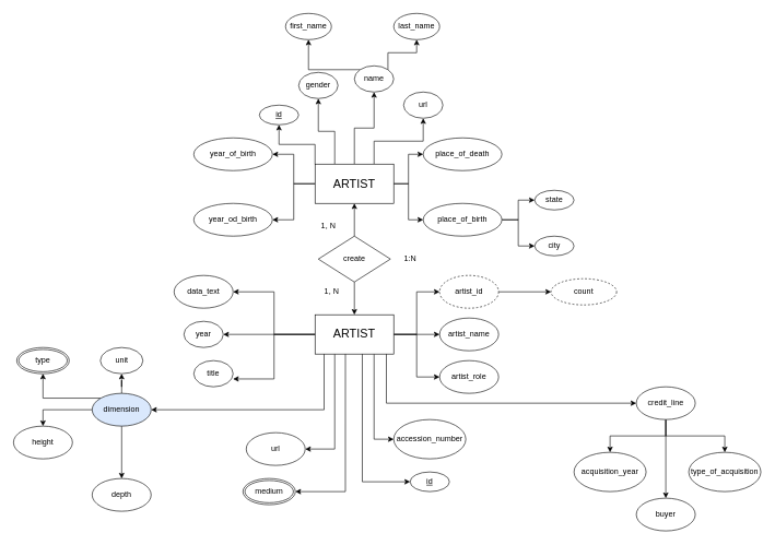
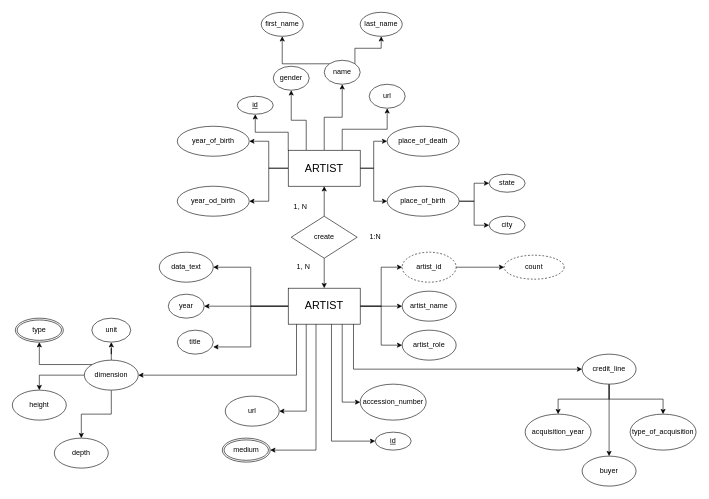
  <mxCell id="0" />
  <mxCell id="1" parent="0" />
  <mxCell id="2" style="edgeStyle=orthogonalEdgeStyle;rounded=0;orthogonalLoop=1;jettySize=auto;html=1;entryX=1;entryY=0.5;entryDx=0;entryDy=0;" edge="1" parent="1" source="10" target="12"><mxGeometry relative="1" as="geometry" /></mxCell>
  <mxCell id="3" style="edgeStyle=orthogonalEdgeStyle;rounded=0;orthogonalLoop=1;jettySize=auto;html=1;entryX=1;entryY=0.5;entryDx=0;entryDy=0;" edge="1" parent="1" source="10" target="11"><mxGeometry relative="1" as="geometry" /></mxCell>
  <mxCell id="4" style="edgeStyle=orthogonalEdgeStyle;rounded=0;orthogonalLoop=1;jettySize=auto;html=1;entryX=0;entryY=0.5;entryDx=0;entryDy=0;" edge="1" parent="1" source="10" target="15"><mxGeometry relative="1" as="geometry" /></mxCell>
  <mxCell id="5" style="edgeStyle=orthogonalEdgeStyle;rounded=0;orthogonalLoop=1;jettySize=auto;html=1;entryX=0;entryY=0.5;entryDx=0;entryDy=0;" edge="1" parent="1" source="10" target="18"><mxGeometry relative="1" as="geometry" /></mxCell>
  <mxCell id="6" style="edgeStyle=orthogonalEdgeStyle;rounded=0;orthogonalLoop=1;jettySize=auto;html=1;exitX=0;exitY=0;exitDx=0;exitDy=0;" edge="1" parent="1" source="10" target="19"><mxGeometry relative="1" as="geometry" /></mxCell>
  <mxCell id="7" style="edgeStyle=orthogonalEdgeStyle;rounded=0;orthogonalLoop=1;jettySize=auto;html=1;exitX=0.25;exitY=0;exitDx=0;exitDy=0;entryX=0.5;entryY=1;entryDx=0;entryDy=0;" edge="1" parent="1" source="10" target="20"><mxGeometry relative="1" as="geometry" /></mxCell>
  <mxCell id="8" style="edgeStyle=orthogonalEdgeStyle;rounded=0;orthogonalLoop=1;jettySize=auto;html=1;exitX=0.75;exitY=0;exitDx=0;exitDy=0;entryX=0.5;entryY=1;entryDx=0;entryDy=0;" edge="1" parent="1" source="10" target="21"><mxGeometry relative="1" as="geometry" /></mxCell>
  <mxCell id="9" style="edgeStyle=orthogonalEdgeStyle;rounded=0;orthogonalLoop=1;jettySize=auto;html=1;exitX=0.5;exitY=0;exitDx=0;exitDy=0;entryX=0.5;entryY=1;entryDx=0;entryDy=0;" edge="1" parent="1" source="10" target="24"><mxGeometry relative="1" as="geometry" /></mxCell>
  <mxCell id="10" value="&lt;font style=&quot;font-size: 18px;&quot;&gt;ARTIST&lt;/font&gt;" style="rounded=0;whiteSpace=wrap;html=1;" vertex="1" parent="1"><mxGeometry x="480" y="250" width="120" height="60" as="geometry" /></mxCell>
  <mxCell id="11" value="year_od_birth" style="ellipse;whiteSpace=wrap;html=1;" vertex="1" parent="1"><mxGeometry x="295" y="310" width="120" height="50" as="geometry" /></mxCell>
  <mxCell id="12" value="year_of_birth" style="ellipse;whiteSpace=wrap;html=1;" vertex="1" parent="1"><mxGeometry x="295" y="210" width="120" height="50" as="geometry" /></mxCell>
  <mxCell id="13" value="" style="edgeStyle=orthogonalEdgeStyle;rounded=0;orthogonalLoop=1;jettySize=auto;html=1;" edge="1" parent="1" source="15" target="16"><mxGeometry relative="1" as="geometry" /></mxCell>
  <mxCell id="14" style="edgeStyle=orthogonalEdgeStyle;rounded=0;orthogonalLoop=1;jettySize=auto;html=1;entryX=0;entryY=0.5;entryDx=0;entryDy=0;" edge="1" parent="1" source="15" target="17"><mxGeometry relative="1" as="geometry" /></mxCell>
  <mxCell id="15" value="place_of_birth" style="ellipse;whiteSpace=wrap;html=1;" vertex="1" parent="1"><mxGeometry x="645" y="310" width="120" height="50" as="geometry" /></mxCell>
  <mxCell id="16" value="city" style="ellipse;whiteSpace=wrap;html=1;" vertex="1" parent="1"><mxGeometry x="815" y="360" width="60" height="30" as="geometry" /></mxCell>
  <mxCell id="17" value="state" style="ellipse;whiteSpace=wrap;html=1;" vertex="1" parent="1"><mxGeometry x="815" y="290" width="60" height="30" as="geometry" /></mxCell>
  <mxCell id="18" value="place_of_death" style="ellipse;whiteSpace=wrap;html=1;" vertex="1" parent="1"><mxGeometry x="645" y="210" width="120" height="50" as="geometry" /></mxCell>
  <mxCell id="19" value="&lt;u&gt;id&lt;/u&gt;" style="ellipse;whiteSpace=wrap;html=1;" vertex="1" parent="1"><mxGeometry x="395" y="160" width="60" height="30" as="geometry" /></mxCell>
  <mxCell id="20" value="gender" style="ellipse;whiteSpace=wrap;html=1;" vertex="1" parent="1"><mxGeometry x="455" y="110" width="60" height="40" as="geometry" /></mxCell>
  <mxCell id="21" value="url" style="ellipse;whiteSpace=wrap;html=1;" vertex="1" parent="1"><mxGeometry x="615" y="140" width="60" height="40" as="geometry" /></mxCell>
  <mxCell id="22" style="edgeStyle=orthogonalEdgeStyle;rounded=0;orthogonalLoop=1;jettySize=auto;html=1;exitX=0;exitY=0;exitDx=0;exitDy=0;entryX=0.5;entryY=1;entryDx=0;entryDy=0;" edge="1" parent="1" source="24" target="25"><mxGeometry relative="1" as="geometry" /></mxCell>
  <mxCell id="23" style="edgeStyle=orthogonalEdgeStyle;rounded=0;orthogonalLoop=1;jettySize=auto;html=1;exitX=1;exitY=0;exitDx=0;exitDy=0;entryX=0.5;entryY=1;entryDx=0;entryDy=0;" edge="1" parent="1" source="24" target="26"><mxGeometry relative="1" as="geometry" /></mxCell>
  <mxCell id="24" value="name" style="ellipse;whiteSpace=wrap;html=1;" vertex="1" parent="1"><mxGeometry x="540" y="100" width="60" height="40" as="geometry" /></mxCell>
  <mxCell id="25" value="first_name" style="ellipse;whiteSpace=wrap;html=1;" vertex="1" parent="1"><mxGeometry x="435" y="20" width="70" height="40" as="geometry" /></mxCell>
  <mxCell id="26" value="last_name" style="ellipse;whiteSpace=wrap;html=1;" vertex="1" parent="1"><mxGeometry x="600" y="20" width="70" height="40" as="geometry" /></mxCell>
  <mxCell id="27" value="" style="edgeStyle=orthogonalEdgeStyle;rounded=0;orthogonalLoop=1;jettySize=auto;html=1;" edge="1" parent="1" source="29" target="10"><mxGeometry relative="1" as="geometry" /></mxCell>
  <mxCell id="28" value="" style="edgeStyle=orthogonalEdgeStyle;rounded=0;orthogonalLoop=1;jettySize=auto;html=1;" edge="1" parent="1" source="29" target="43"><mxGeometry relative="1" as="geometry" /></mxCell>
  <mxCell id="29" value="create" style="rhombus;whiteSpace=wrap;html=1;" vertex="1" parent="1"><mxGeometry x="485" y="360" width="110" height="70" as="geometry" /></mxCell>
  <mxCell id="30" value="1:N" style="text;html=1;align=center;verticalAlign=middle;resizable=0;points=[];autosize=1;strokeColor=none;fillColor=none;" vertex="1" parent="1"><mxGeometry x="605" y="380" width="40" height="30" as="geometry" /></mxCell>
  <mxCell id="31" value="1, N" style="text;html=1;align=center;verticalAlign=middle;resizable=0;points=[];autosize=1;strokeColor=none;fillColor=none;" vertex="1" parent="1"><mxGeometry x="475" y="330" width="50" height="30" as="geometry" /></mxCell>
  <mxCell id="32" style="edgeStyle=orthogonalEdgeStyle;rounded=0;orthogonalLoop=1;jettySize=auto;html=1;exitX=0;exitY=0.5;exitDx=0;exitDy=0;entryX=1;entryY=0.5;entryDx=0;entryDy=0;" edge="1" parent="1" source="43" target="45"><mxGeometry relative="1" as="geometry" /></mxCell>
  <mxCell id="33" style="edgeStyle=orthogonalEdgeStyle;rounded=0;orthogonalLoop=1;jettySize=auto;html=1;" edge="1" parent="1" source="43" target="46"><mxGeometry relative="1" as="geometry" /></mxCell>
  <mxCell id="34" value="" style="edgeStyle=orthogonalEdgeStyle;rounded=0;orthogonalLoop=1;jettySize=auto;html=1;" edge="1" parent="1" source="43" target="50"><mxGeometry relative="1" as="geometry" /></mxCell>
  <mxCell id="35" style="edgeStyle=orthogonalEdgeStyle;rounded=0;orthogonalLoop=1;jettySize=auto;html=1;entryX=0;entryY=0.5;entryDx=0;entryDy=0;" edge="1" parent="1" source="43" target="49"><mxGeometry relative="1" as="geometry" /></mxCell>
  <mxCell id="36" style="edgeStyle=orthogonalEdgeStyle;rounded=0;orthogonalLoop=1;jettySize=auto;html=1;entryX=0;entryY=0.5;entryDx=0;entryDy=0;" edge="1" parent="1" source="43" target="51"><mxGeometry relative="1" as="geometry" /></mxCell>
  <mxCell id="37" style="edgeStyle=orthogonalEdgeStyle;rounded=0;orthogonalLoop=1;jettySize=auto;html=1;exitX=0.907;exitY=0.989;exitDx=0;exitDy=0;entryX=0;entryY=0.5;entryDx=0;entryDy=0;exitPerimeter=0;" edge="1" parent="1" source="43" target="65"><mxGeometry relative="1" as="geometry" /></mxCell>
  <mxCell id="38" style="edgeStyle=orthogonalEdgeStyle;rounded=0;orthogonalLoop=1;jettySize=auto;html=1;exitX=0.115;exitY=0.989;exitDx=0;exitDy=0;entryX=1;entryY=0.5;entryDx=0;entryDy=0;exitPerimeter=0;" edge="1" parent="1" source="43" target="59"><mxGeometry relative="1" as="geometry" /></mxCell>
  <mxCell id="39" style="edgeStyle=orthogonalEdgeStyle;rounded=0;orthogonalLoop=1;jettySize=auto;html=1;exitX=0.75;exitY=1;exitDx=0;exitDy=0;entryX=0;entryY=0.5;entryDx=0;entryDy=0;" edge="1" parent="1" source="43" target="70"><mxGeometry relative="1" as="geometry" /></mxCell>
  <mxCell id="40" style="edgeStyle=orthogonalEdgeStyle;rounded=0;orthogonalLoop=1;jettySize=auto;html=1;exitX=0.386;exitY=0.989;exitDx=0;exitDy=0;entryX=1;entryY=0.5;entryDx=0;entryDy=0;fontStyle=4;exitPerimeter=0;" edge="1" parent="1" source="43" target="72"><mxGeometry relative="1" as="geometry" /></mxCell>
  <mxCell id="41" style="edgeStyle=orthogonalEdgeStyle;rounded=0;orthogonalLoop=1;jettySize=auto;html=1;exitX=0.25;exitY=1;exitDx=0;exitDy=0;entryX=1;entryY=0.5;entryDx=0;entryDy=0;" edge="1" parent="1" source="43" target="73"><mxGeometry relative="1" as="geometry" /></mxCell>
  <mxCell id="42" style="edgeStyle=orthogonalEdgeStyle;rounded=0;orthogonalLoop=1;jettySize=auto;html=1;exitX=0.601;exitY=0.989;exitDx=0;exitDy=0;entryX=0;entryY=0.5;entryDx=0;entryDy=0;exitPerimeter=0;" edge="1" parent="1" source="43" target="71"><mxGeometry relative="1" as="geometry" /></mxCell>
  <mxCell id="43" value="&lt;font style=&quot;font-size: 18px;&quot;&gt;ARTIST&lt;/font&gt;" style="rounded=0;whiteSpace=wrap;html=1;" vertex="1" parent="1"><mxGeometry x="480" y="480" width="120" height="60" as="geometry" /></mxCell>
  <mxCell id="44" value="1, N" style="text;html=1;align=center;verticalAlign=middle;resizable=0;points=[];autosize=1;strokeColor=none;fillColor=none;" vertex="1" parent="1"><mxGeometry x="480" y="430" width="50" height="30" as="geometry" /></mxCell>
  <mxCell id="45" value="data_text" style="ellipse;whiteSpace=wrap;html=1;" vertex="1" parent="1"><mxGeometry x="265" y="420" width="90" height="50" as="geometry" /></mxCell>
  <mxCell id="46" value="year" style="ellipse;whiteSpace=wrap;html=1;" vertex="1" parent="1"><mxGeometry x="280" y="490" width="60" height="40" as="geometry" /></mxCell>
  <mxCell id="47" value="title" style="ellipse;whiteSpace=wrap;html=1;" vertex="1" parent="1"><mxGeometry x="295" y="550" width="60" height="40" as="geometry" /></mxCell>
  <mxCell id="48" value="" style="edgeStyle=orthogonalEdgeStyle;rounded=0;orthogonalLoop=1;jettySize=auto;html=1;" edge="1" parent="1" source="49" target="53"><mxGeometry relative="1" as="geometry" /></mxCell>
  <mxCell id="49" value="artist_id" style="ellipse;whiteSpace=wrap;html=1;dashed=1;" vertex="1" parent="1"><mxGeometry x="670" y="420" width="90" height="50" as="geometry" /></mxCell>
  <mxCell id="50" value="artist_name" style="ellipse;whiteSpace=wrap;html=1;" vertex="1" parent="1"><mxGeometry x="670" y="485" width="90" height="50" as="geometry" /></mxCell>
  <mxCell id="51" value="artist_role" style="ellipse;whiteSpace=wrap;html=1;" vertex="1" parent="1"><mxGeometry x="670" y="550" width="90" height="50" as="geometry" /></mxCell>
  <mxCell id="52" style="edgeStyle=orthogonalEdgeStyle;rounded=0;orthogonalLoop=1;jettySize=auto;html=1;entryX=1;entryY=0.7;entryDx=0;entryDy=0;entryPerimeter=0;" edge="1" parent="1" source="43" target="47"><mxGeometry relative="1" as="geometry" /></mxCell>
  <mxCell id="53" value="count" style="ellipse;whiteSpace=wrap;html=1;align=center;dashed=1;" vertex="1" parent="1"><mxGeometry x="840" y="425" width="100" height="40" as="geometry" /></mxCell>
  <mxCell id="54" value="type" style="ellipse;shape=doubleEllipse;margin=3;whiteSpace=wrap;html=1;align=center;" vertex="1" parent="1"><mxGeometry x="25" y="530" width="80" height="40" as="geometry" /></mxCell>
  <mxCell id="55" value="" style="edgeStyle=orthogonalEdgeStyle;rounded=0;orthogonalLoop=1;jettySize=auto;html=1;" edge="1" parent="1" source="59" target="60"><mxGeometry relative="1" as="geometry" /></mxCell>
  <mxCell id="56" style="edgeStyle=orthogonalEdgeStyle;rounded=0;orthogonalLoop=1;jettySize=auto;html=1;exitX=0;exitY=0;exitDx=0;exitDy=0;entryX=0.5;entryY=1;entryDx=0;entryDy=0;" edge="1" parent="1" source="59" target="54"><mxGeometry relative="1" as="geometry" /></mxCell>
  <mxCell id="57" style="edgeStyle=orthogonalEdgeStyle;rounded=0;orthogonalLoop=1;jettySize=auto;html=1;exitX=0;exitY=0.5;exitDx=0;exitDy=0;entryX=0.5;entryY=0;entryDx=0;entryDy=0;" edge="1" parent="1" source="59" target="69"><mxGeometry relative="1" as="geometry" /></mxCell>
  <mxCell id="58" value="" style="edgeStyle=orthogonalEdgeStyle;rounded=0;orthogonalLoop=1;jettySize=auto;html=1;" edge="1" parent="1" source="59" target="61"><mxGeometry relative="1" as="geometry" /></mxCell>
- <mxCell id="59" value="dimension" style="ellipse;whiteSpace=wrap;html=1;fillColor=#dae8fc;" vertex="1" parent="1"><mxGeometry x="140" y="600" width="90" height="50" as="geometry" /></mxCell>
+ <mxCell id="59" value="dimension" style="ellipse;whiteSpace=wrap;html=1;" vertex="1" parent="1"><mxGeometry x="140" y="600" width="90" height="50" as="geometry" /></mxCell>
  <mxCell id="60" value="unit" style="ellipse;whiteSpace=wrap;html=1;align=center;" vertex="1" parent="1"><mxGeometry x="152.5" y="530" width="65" height="40" as="geometry" /></mxCell>
- <mxCell id="61" value="depth" style="ellipse;whiteSpace=wrap;html=1;" vertex="1" parent="1"><mxGeometry x="140" y="730" width="90" height="50" as="geometry" /></mxCell>
+ <mxCell id="61" value="depth" style="ellipse;whiteSpace=wrap;html=1;" vertex="1" parent="1"><mxGeometry x="90" y="730" width="90" height="50" as="geometry" /></mxCell>
  <mxCell id="62" value="" style="edgeStyle=orthogonalEdgeStyle;rounded=0;orthogonalLoop=1;jettySize=auto;html=1;" edge="1" parent="1" source="65" target="67"><mxGeometry relative="1" as="geometry" /></mxCell>
  <mxCell id="63" style="edgeStyle=orthogonalEdgeStyle;rounded=0;orthogonalLoop=1;jettySize=auto;html=1;entryX=0.5;entryY=0;entryDx=0;entryDy=0;" edge="1" parent="1" source="65" target="66"><mxGeometry relative="1" as="geometry" /></mxCell>
  <mxCell id="64" style="edgeStyle=orthogonalEdgeStyle;rounded=0;orthogonalLoop=1;jettySize=auto;html=1;entryX=0.5;entryY=0;entryDx=0;entryDy=0;" edge="1" parent="1" source="65" target="68"><mxGeometry relative="1" as="geometry" /></mxCell>
  <mxCell id="65" value="credit_line" style="ellipse;whiteSpace=wrap;html=1;" vertex="1" parent="1"><mxGeometry x="970" y="590" width="90" height="50" as="geometry" /></mxCell>
  <mxCell id="66" value="type_of_acquisition" style="ellipse;whiteSpace=wrap;html=1;" vertex="1" parent="1"><mxGeometry x="1050" y="690" width="110" height="60" as="geometry" /></mxCell>
  <mxCell id="67" value="acquisition_year" style="ellipse;whiteSpace=wrap;html=1;" vertex="1" parent="1"><mxGeometry x="875" y="690" width="110" height="60" as="geometry" /></mxCell>
  <mxCell id="68" value="buyer" style="ellipse;whiteSpace=wrap;html=1;" vertex="1" parent="1"><mxGeometry x="970" y="760" width="90" height="50" as="geometry" /></mxCell>
  <mxCell id="69" value="height" style="ellipse;whiteSpace=wrap;html=1;" vertex="1" parent="1"><mxGeometry x="20" y="650" width="90" height="50" as="geometry" /></mxCell>
  <mxCell id="70" value="accession_number" style="ellipse;whiteSpace=wrap;html=1;" vertex="1" parent="1"><mxGeometry x="600" y="640" width="110" height="60" as="geometry" /></mxCell>
  <mxCell id="71" value="&lt;u&gt;id&lt;/u&gt;" style="ellipse;whiteSpace=wrap;html=1;" vertex="1" parent="1"><mxGeometry x="625" y="720" width="60" height="30" as="geometry" /></mxCell>
  <mxCell id="72" value="medium" style="ellipse;shape=doubleEllipse;margin=3;whiteSpace=wrap;html=1;align=center;" vertex="1" parent="1"><mxGeometry x="370" y="730" width="80" height="40" as="geometry" /></mxCell>
  <mxCell id="73" value="url" style="ellipse;whiteSpace=wrap;html=1;" vertex="1" parent="1"><mxGeometry x="375" y="660" width="90" height="50" as="geometry" /></mxCell>
